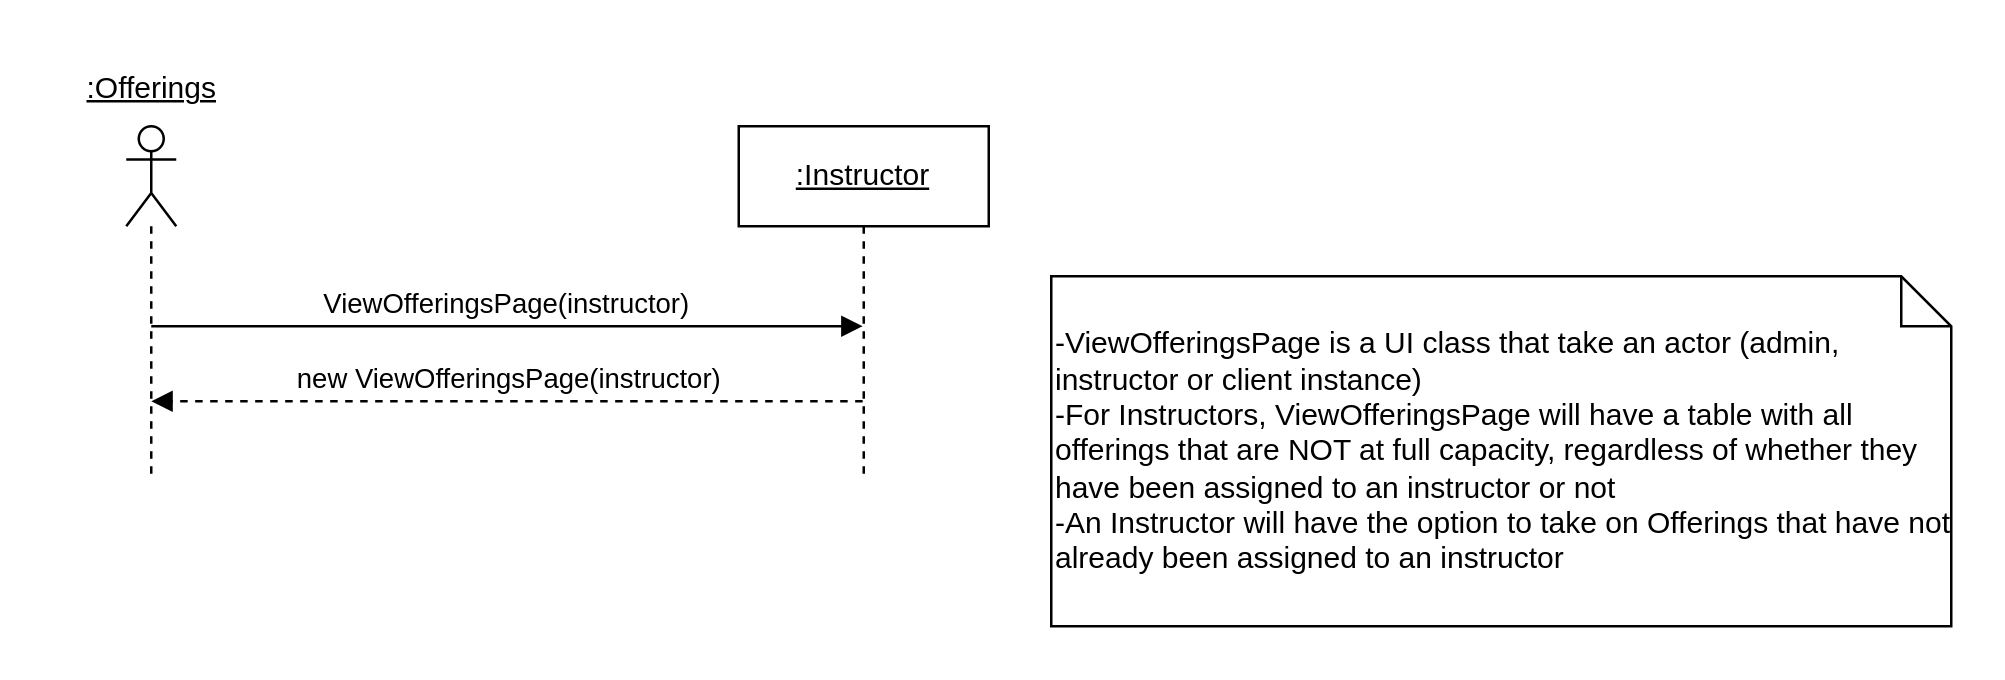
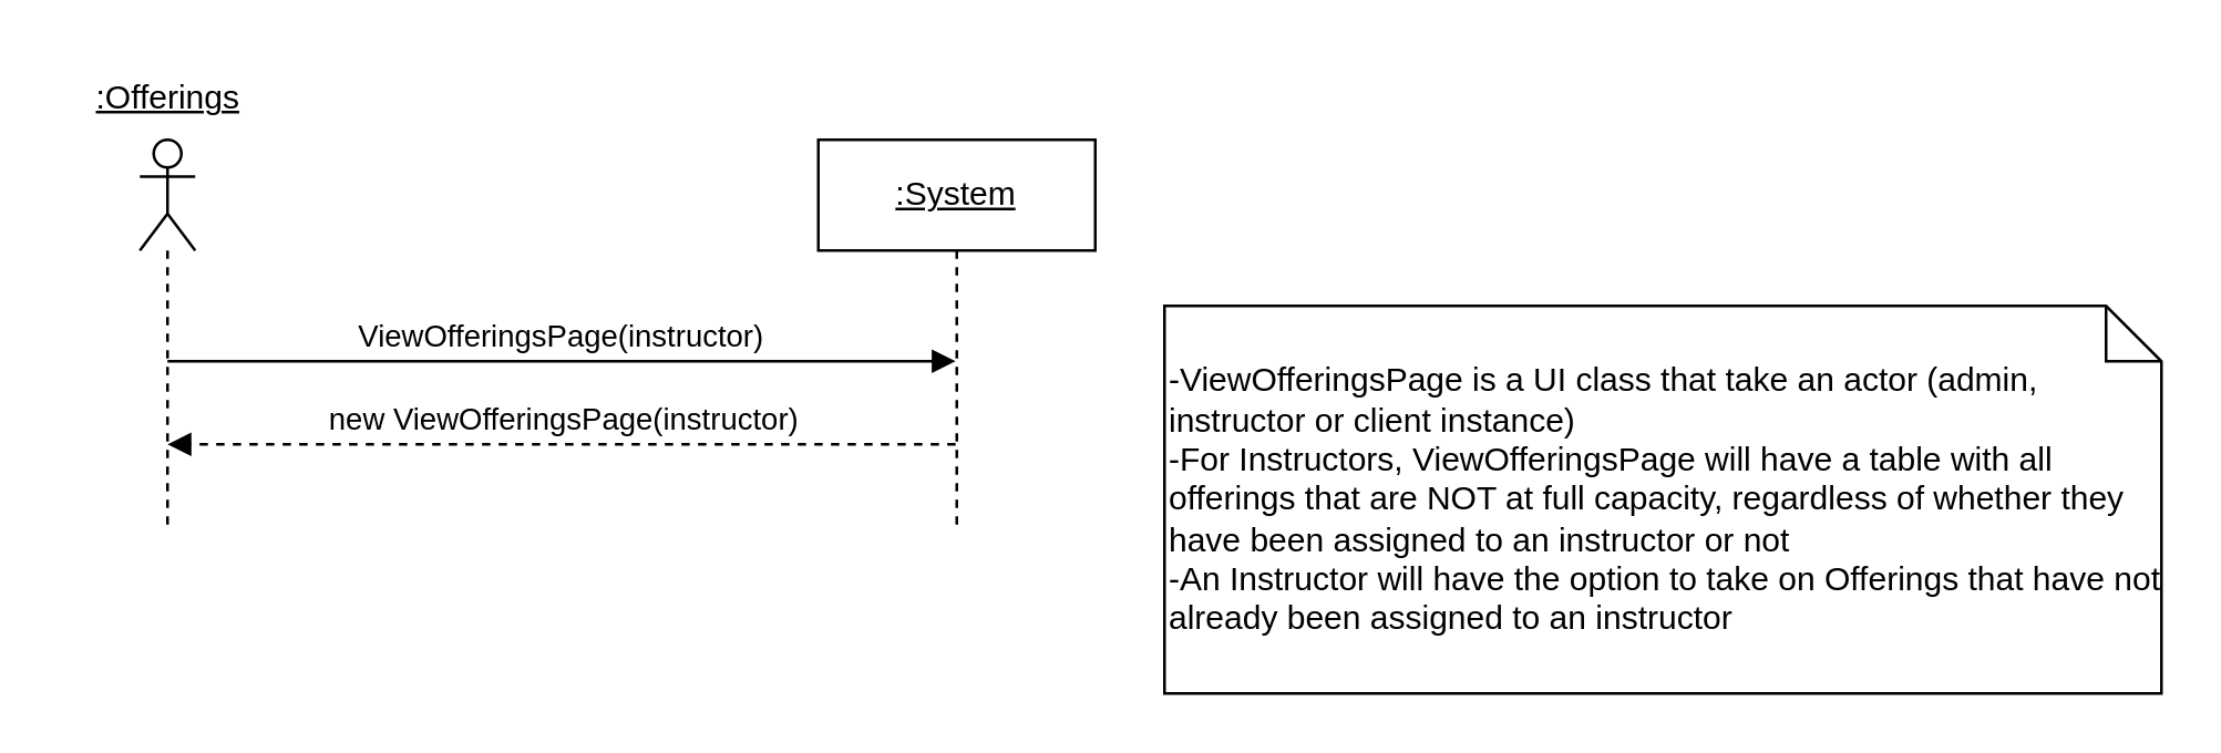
  <mxCell id="0" />
  <mxCell id="1" parent="0" />
  <mxCell id="2" value="" style="shape=umlLifeline;perimeter=lifelinePerimeter;whiteSpace=wrap;html=1;container=1;dropTarget=0;collapsible=0;recursiveResize=0;outlineConnect=0;portConstraint=eastwest;newEdgeStyle={&quot;curved&quot;:0,&quot;rounded&quot;:0};participant=umlActor;" parent="1" vertex="1"><mxGeometry x="50" y="50" width="20" height="140" as="geometry" /></mxCell>
  <mxCell id="3" value="&lt;u&gt;:Offerings&lt;/u&gt;" style="text;html=1;align=center;verticalAlign=middle;resizable=0;points=[];autosize=1;strokeColor=none;fillColor=none;" parent="1" vertex="1"><mxGeometry x="20" y="20" width="80" height="30" as="geometry" /></mxCell>
- <mxCell id="4" value="&lt;u&gt;:Instructor&lt;/u&gt;" style="shape=umlLifeline;perimeter=lifelinePerimeter;whiteSpace=wrap;html=1;container=1;dropTarget=0;collapsible=0;recursiveResize=0;outlineConnect=0;portConstraint=eastwest;newEdgeStyle={&quot;curved&quot;:0,&quot;rounded&quot;:0};" parent="1" vertex="1"><mxGeometry x="295" y="50" width="100" height="140" as="geometry" /></mxCell>
+ <mxCell id="4" value="&lt;u&gt;:System&lt;/u&gt;" style="shape=umlLifeline;perimeter=lifelinePerimeter;whiteSpace=wrap;html=1;container=1;dropTarget=0;collapsible=0;recursiveResize=0;outlineConnect=0;portConstraint=eastwest;newEdgeStyle={&quot;curved&quot;:0,&quot;rounded&quot;:0};" parent="1" vertex="1"><mxGeometry x="295" y="50" width="100" height="140" as="geometry" /></mxCell>
  <mxCell id="5" value="ViewOfferingsPage(instructor)" style="html=1;verticalAlign=bottom;endArrow=block;edgeStyle=elbowEdgeStyle;elbow=vertical;curved=0;rounded=0;" parent="1" edge="1"><mxGeometry x="0.0" relative="1" as="geometry"><mxPoint x="59.999" y="130" as="sourcePoint" /><Array as="points"><mxPoint x="150.07" y="130" /></Array><mxPoint x="344.57" y="130" as="targetPoint" /><mxPoint as="offset" /></mxGeometry></mxCell>
  <mxCell id="6" value="new ViewOfferingsPage(instructor)" style="html=1;verticalAlign=bottom;endArrow=block;edgeStyle=elbowEdgeStyle;elbow=vertical;curved=0;rounded=0;dashed=1;" parent="1" edge="1"><mxGeometry relative="1" as="geometry"><mxPoint x="344.57" y="160" as="sourcePoint" /><Array as="points"><mxPoint x="150.07" y="160" /></Array><mxPoint x="59.999" y="160" as="targetPoint" /><mxPoint as="offset" /></mxGeometry></mxCell>
  <mxCell id="7" value="&lt;div&gt;-ViewOfferingsPage is a UI class that take an actor (admin, instructor or client instance)&lt;/div&gt;-For Instructors, ViewOfferingsPage will have a table with all offerings that are NOT at full capacity, regardless of whether they have been assigned to an instructor or not&lt;div&gt;-An Instructor will have the option to take on Offerings that have not already been assigned to an instructor&lt;/div&gt;" style="shape=note;size=20;whiteSpace=wrap;html=1;align=left;" parent="1" vertex="1"><mxGeometry x="420" y="110" width="360" height="140" as="geometry" /></mxCell>
